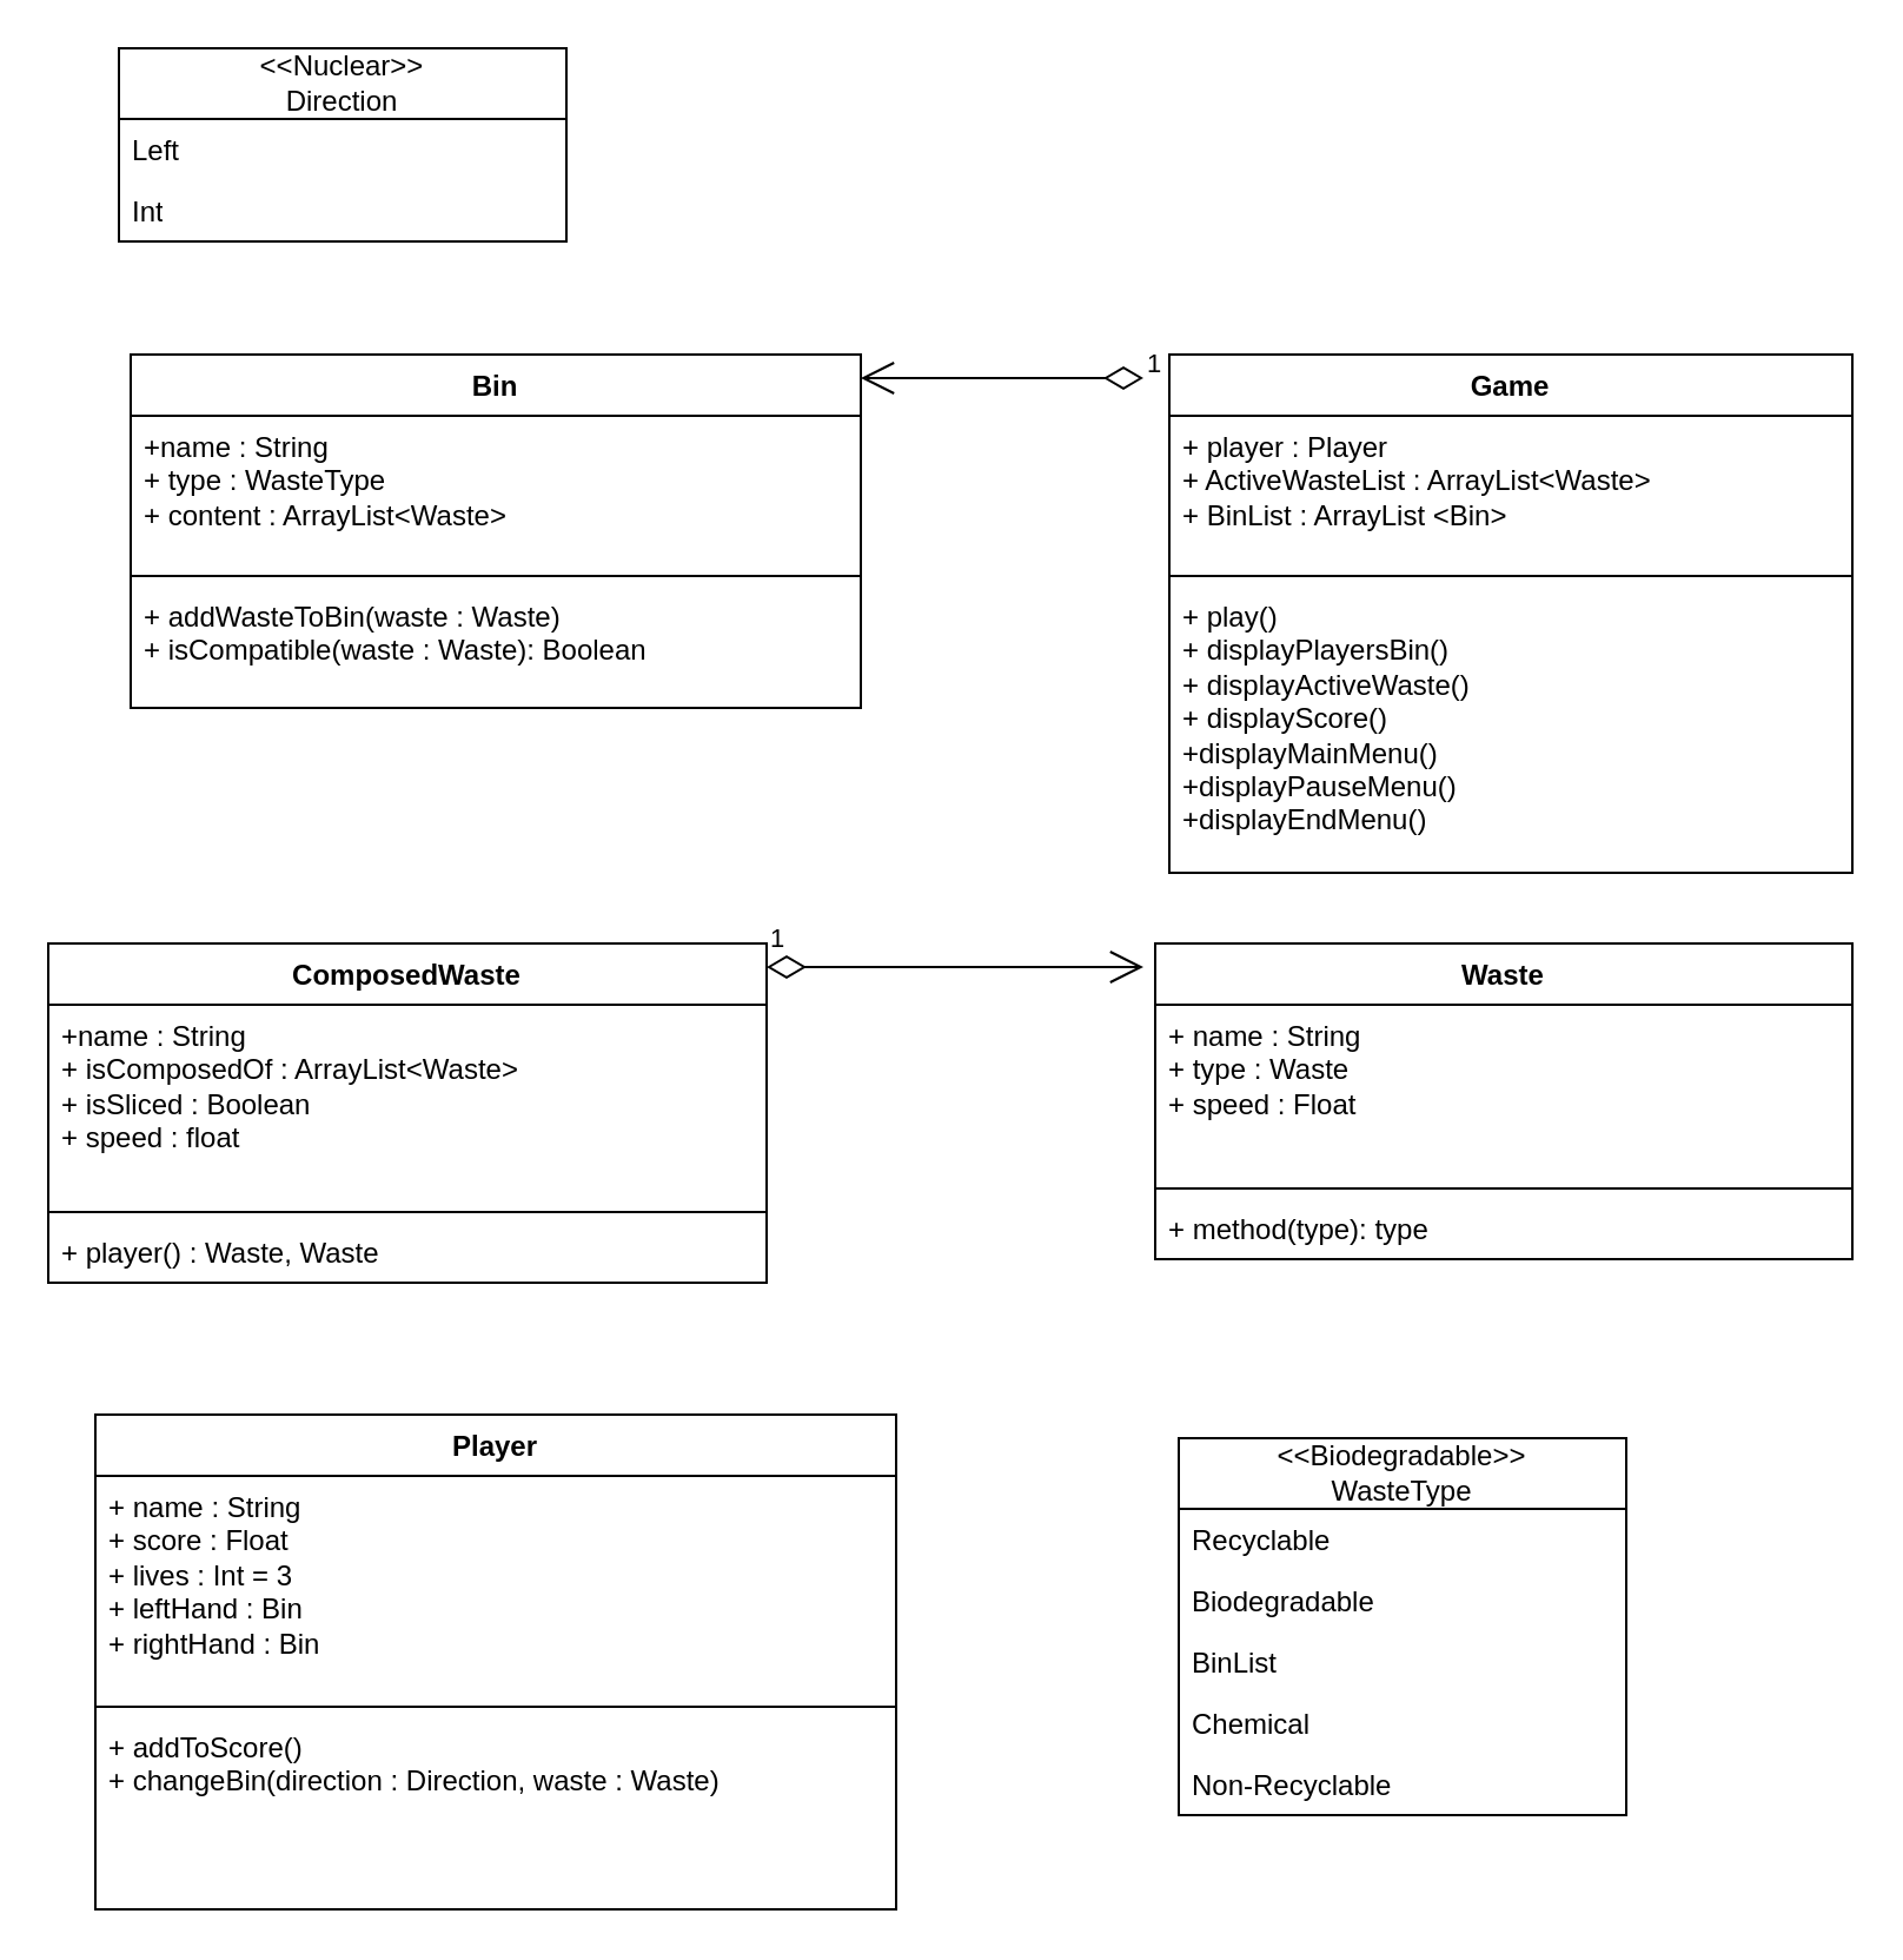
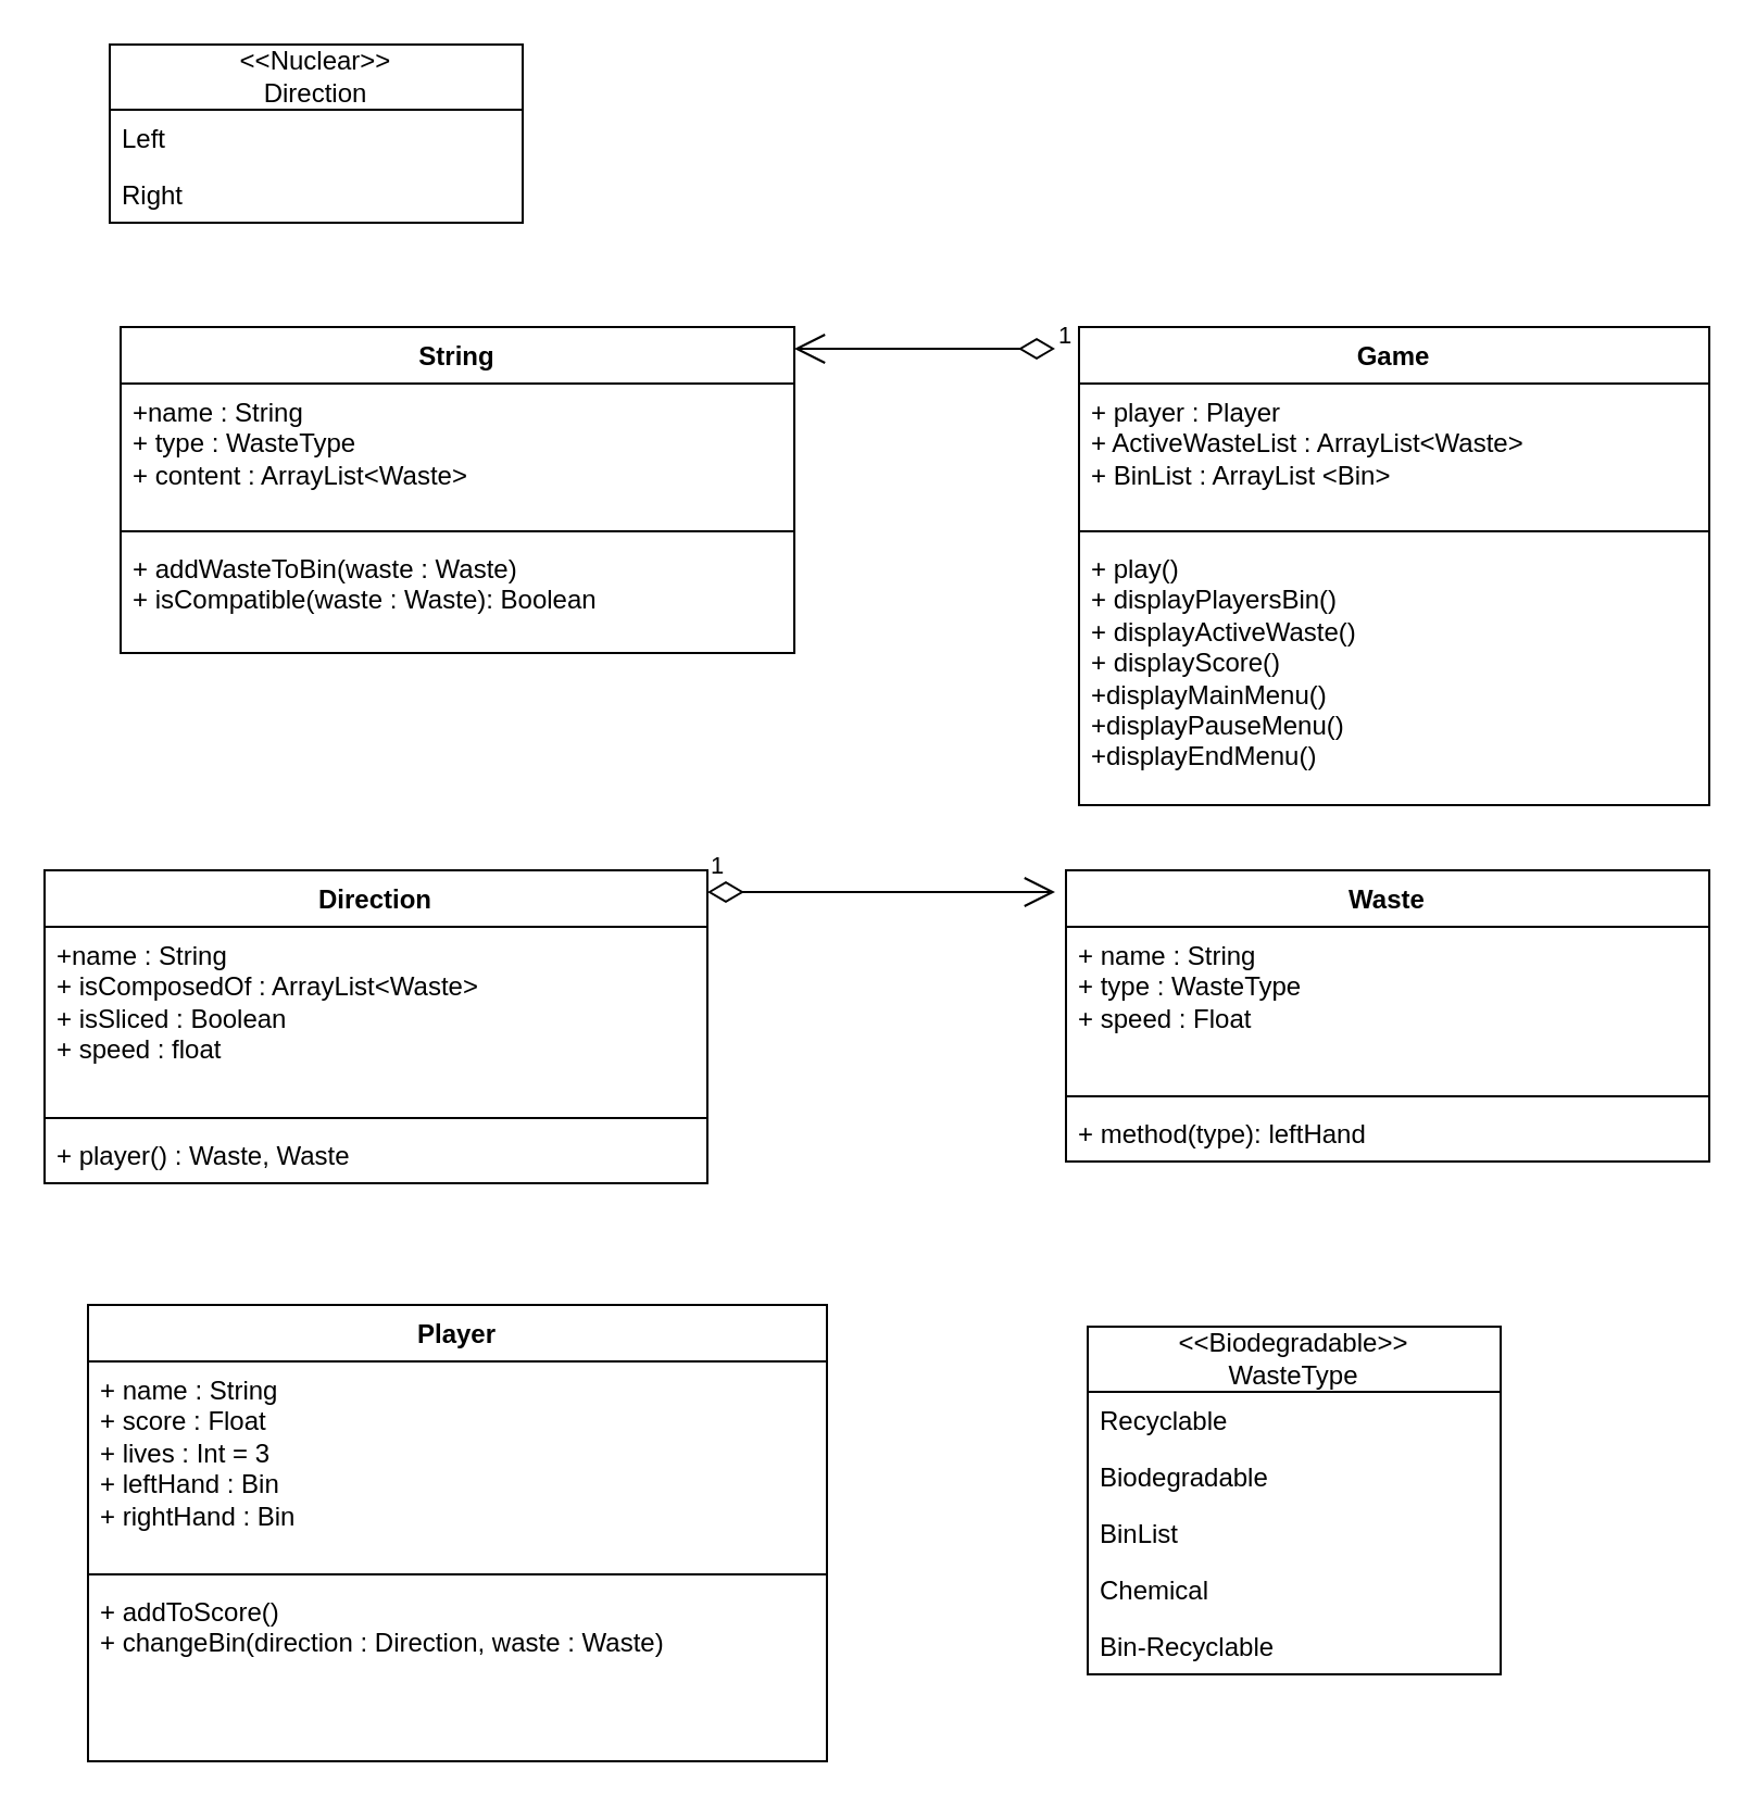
  <mxCell id="0" />
  <mxCell id="1" parent="0" />
- <mxCell id="2" value="Bin" style="swimlane;fontStyle=1;align=center;verticalAlign=top;childLayout=stackLayout;horizontal=1;startSize=26;horizontalStack=0;resizeParent=1;resizeParentMax=0;resizeLast=0;collapsible=1;marginBottom=0;whiteSpace=wrap;html=1;" vertex="1" parent="1"><mxGeometry x="55" y="150" width="310" height="150" as="geometry" /></mxCell>
+ <mxCell id="2" value="String" style="swimlane;fontStyle=1;align=center;verticalAlign=top;childLayout=stackLayout;horizontal=1;startSize=26;horizontalStack=0;resizeParent=1;resizeParentMax=0;resizeLast=0;collapsible=1;marginBottom=0;whiteSpace=wrap;html=1;" vertex="1" parent="1"><mxGeometry x="55" y="150" width="310" height="150" as="geometry" /></mxCell>
  <mxCell id="3" value="&lt;div&gt;+name : String&lt;br&gt;&lt;/div&gt;&lt;div&gt;+ type : WasteType&lt;br&gt;&lt;/div&gt;&lt;div&gt;+ content : ArrayList&amp;lt;Waste&amp;gt;&lt;br&gt;&lt;/div&gt;" style="text;strokeColor=none;fillColor=none;align=left;verticalAlign=top;spacingLeft=4;spacingRight=4;overflow=hidden;rotatable=0;points=[[0,0.5],[1,0.5]];portConstraint=eastwest;whiteSpace=wrap;html=1;" vertex="1" parent="2"><mxGeometry y="26" width="310" height="64" as="geometry" /></mxCell>
  <mxCell id="4" value="" style="line;strokeWidth=1;fillColor=none;align=left;verticalAlign=middle;spacingTop=-1;spacingLeft=3;spacingRight=3;rotatable=0;labelPosition=right;points=[];portConstraint=eastwest;strokeColor=inherit;" vertex="1" parent="2"><mxGeometry y="90" width="310" height="8" as="geometry" /></mxCell>
  <mxCell id="5" value="&lt;div&gt;+ addWasteToBin(waste : Waste)&lt;/div&gt;&lt;div&gt;+ isCompatible(waste : Waste): Boolean&lt;br&gt;&lt;/div&gt;" style="text;strokeColor=none;fillColor=none;align=left;verticalAlign=top;spacingLeft=4;spacingRight=4;overflow=hidden;rotatable=0;points=[[0,0.5],[1,0.5]];portConstraint=eastwest;whiteSpace=wrap;html=1;" vertex="1" parent="2"><mxGeometry y="98" width="310" height="52" as="geometry" /></mxCell>
  <mxCell id="6" value="Waste" style="swimlane;fontStyle=1;align=center;verticalAlign=top;childLayout=stackLayout;horizontal=1;startSize=26;horizontalStack=0;resizeParent=1;resizeParentMax=0;resizeLast=0;collapsible=1;marginBottom=0;whiteSpace=wrap;html=1;" vertex="1" parent="1"><mxGeometry x="490" y="400" width="296" height="134" as="geometry" /></mxCell>
- <mxCell id="7" value="+ name : String&lt;br&gt;&lt;div&gt;+ type : Waste&lt;br&gt;&lt;/div&gt;&lt;div&gt;+ speed : Float&lt;br&gt;&lt;/div&gt;" style="text;strokeColor=none;fillColor=none;align=left;verticalAlign=top;spacingLeft=4;spacingRight=4;overflow=hidden;rotatable=0;points=[[0,0.5],[1,0.5]];portConstraint=eastwest;whiteSpace=wrap;html=1;" vertex="1" parent="6"><mxGeometry y="26" width="296" height="74" as="geometry" /></mxCell>
+ <mxCell id="7" value="+ name : String&lt;br&gt;&lt;div&gt;+ type : WasteType&lt;br&gt;&lt;/div&gt;&lt;div&gt;+ speed : Float&lt;br&gt;&lt;/div&gt;" style="text;strokeColor=none;fillColor=none;align=left;verticalAlign=top;spacingLeft=4;spacingRight=4;overflow=hidden;rotatable=0;points=[[0,0.5],[1,0.5]];portConstraint=eastwest;whiteSpace=wrap;html=1;" vertex="1" parent="6"><mxGeometry y="26" width="296" height="74" as="geometry" /></mxCell>
  <mxCell id="8" value="" style="line;strokeWidth=1;fillColor=none;align=left;verticalAlign=middle;spacingTop=-1;spacingLeft=3;spacingRight=3;rotatable=0;labelPosition=right;points=[];portConstraint=eastwest;strokeColor=inherit;" vertex="1" parent="6"><mxGeometry y="100" width="296" height="8" as="geometry" /></mxCell>
- <mxCell id="9" value="+ method(type): type" style="text;strokeColor=none;fillColor=none;align=left;verticalAlign=top;spacingLeft=4;spacingRight=4;overflow=hidden;rotatable=0;points=[[0,0.5],[1,0.5]];portConstraint=eastwest;whiteSpace=wrap;html=1;" vertex="1" parent="6"><mxGeometry y="108" width="296" height="26" as="geometry" /></mxCell>
- <mxCell id="10" value="ComposedWaste" style="swimlane;fontStyle=1;align=center;verticalAlign=top;childLayout=stackLayout;horizontal=1;startSize=26;horizontalStack=0;resizeParent=1;resizeParentMax=0;resizeLast=0;collapsible=1;marginBottom=0;whiteSpace=wrap;html=1;" vertex="1" parent="1"><mxGeometry x="20" y="400" width="305" height="144" as="geometry" /></mxCell>
+ <mxCell id="9" value="+ method(type): leftHand" style="text;strokeColor=none;fillColor=none;align=left;verticalAlign=top;spacingLeft=4;spacingRight=4;overflow=hidden;rotatable=0;points=[[0,0.5],[1,0.5]];portConstraint=eastwest;whiteSpace=wrap;html=1;" vertex="1" parent="6"><mxGeometry y="108" width="296" height="26" as="geometry" /></mxCell>
+ <mxCell id="10" value="Direction" style="swimlane;fontStyle=1;align=center;verticalAlign=top;childLayout=stackLayout;horizontal=1;startSize=26;horizontalStack=0;resizeParent=1;resizeParentMax=0;resizeLast=0;collapsible=1;marginBottom=0;whiteSpace=wrap;html=1;" vertex="1" parent="1"><mxGeometry x="20" y="400" width="305" height="144" as="geometry" /></mxCell>
  <mxCell id="11" value="&lt;div&gt;+name : String&lt;br&gt;&lt;/div&gt;&lt;div&gt;+ isComposedOf : ArrayList&amp;lt;Waste&amp;gt;&lt;/div&gt;&lt;div&gt;+ isSliced : Boolean&lt;/div&gt;&lt;div&gt;+ speed : float&lt;br&gt;&lt;/div&gt;" style="text;strokeColor=none;fillColor=none;align=left;verticalAlign=top;spacingLeft=4;spacingRight=4;overflow=hidden;rotatable=0;points=[[0,0.5],[1,0.5]];portConstraint=eastwest;whiteSpace=wrap;html=1;" vertex="1" parent="10"><mxGeometry y="26" width="305" height="84" as="geometry" /></mxCell>
  <mxCell id="12" value="" style="line;strokeWidth=1;fillColor=none;align=left;verticalAlign=middle;spacingTop=-1;spacingLeft=3;spacingRight=3;rotatable=0;labelPosition=right;points=[];portConstraint=eastwest;strokeColor=inherit;" vertex="1" parent="10"><mxGeometry y="110" width="305" height="8" as="geometry" /></mxCell>
  <mxCell id="13" value="+ player() : Waste, Waste" style="text;strokeColor=none;fillColor=none;align=left;verticalAlign=top;spacingLeft=4;spacingRight=4;overflow=hidden;rotatable=0;points=[[0,0.5],[1,0.5]];portConstraint=eastwest;whiteSpace=wrap;html=1;" vertex="1" parent="10"><mxGeometry y="118" width="305" height="26" as="geometry" /></mxCell>
  <mxCell id="14" value="1" style="endArrow=open;html=1;endSize=12;startArrow=diamondThin;startSize=14;startFill=0;edgeStyle=orthogonalEdgeStyle;align=left;verticalAlign=bottom;rounded=0;" edge="1" parent="1"><mxGeometry x="-1" y="3" relative="1" as="geometry"><mxPoint x="325" y="410" as="sourcePoint" /><mxPoint x="485" y="410" as="targetPoint" /></mxGeometry></mxCell>
  <mxCell id="15" value="&lt;div&gt;&amp;lt;&amp;lt;Biodegradable&amp;gt;&amp;gt;&lt;/div&gt;&lt;div&gt;WasteType&lt;br&gt;&lt;/div&gt;" style="swimlane;fontStyle=0;childLayout=stackLayout;horizontal=1;startSize=30;fillColor=none;horizontalStack=0;resizeParent=1;resizeParentMax=0;resizeLast=0;collapsible=1;marginBottom=0;whiteSpace=wrap;html=1;" vertex="1" parent="1"><mxGeometry x="500" y="610" width="190" height="160" as="geometry" /></mxCell>
  <mxCell id="16" value="Recyclable" style="text;strokeColor=none;fillColor=none;align=left;verticalAlign=top;spacingLeft=4;spacingRight=4;overflow=hidden;rotatable=0;points=[[0,0.5],[1,0.5]];portConstraint=eastwest;whiteSpace=wrap;html=1;" vertex="1" parent="15"><mxGeometry y="30" width="190" height="26" as="geometry" /></mxCell>
  <mxCell id="17" value="Biodegradable" style="text;strokeColor=none;fillColor=none;align=left;verticalAlign=top;spacingLeft=4;spacingRight=4;overflow=hidden;rotatable=0;points=[[0,0.5],[1,0.5]];portConstraint=eastwest;whiteSpace=wrap;html=1;" vertex="1" parent="15"><mxGeometry y="56" width="190" height="26" as="geometry" /></mxCell>
  <mxCell id="18" value="BinList" style="text;strokeColor=none;fillColor=none;align=left;verticalAlign=top;spacingLeft=4;spacingRight=4;overflow=hidden;rotatable=0;points=[[0,0.5],[1,0.5]];portConstraint=eastwest;whiteSpace=wrap;html=1;" vertex="1" parent="15"><mxGeometry y="82" width="190" height="26" as="geometry" /></mxCell>
  <mxCell id="19" value="Chemical" style="text;strokeColor=none;fillColor=none;align=left;verticalAlign=top;spacingLeft=4;spacingRight=4;overflow=hidden;rotatable=0;points=[[0,0.5],[1,0.5]];portConstraint=eastwest;whiteSpace=wrap;html=1;" vertex="1" parent="15"><mxGeometry y="108" width="190" height="26" as="geometry" /></mxCell>
- <mxCell id="20" value="Non-Recyclable" style="text;strokeColor=none;fillColor=none;align=left;verticalAlign=top;spacingLeft=4;spacingRight=4;overflow=hidden;rotatable=0;points=[[0,0.5],[1,0.5]];portConstraint=eastwest;whiteSpace=wrap;html=1;" vertex="1" parent="15"><mxGeometry y="134" width="190" height="26" as="geometry" /></mxCell>
+ <mxCell id="20" value="Bin-Recyclable" style="text;strokeColor=none;fillColor=none;align=left;verticalAlign=top;spacingLeft=4;spacingRight=4;overflow=hidden;rotatable=0;points=[[0,0.5],[1,0.5]];portConstraint=eastwest;whiteSpace=wrap;html=1;" vertex="1" parent="15"><mxGeometry y="134" width="190" height="26" as="geometry" /></mxCell>
  <mxCell id="21" value="Player" style="swimlane;fontStyle=1;align=center;verticalAlign=top;childLayout=stackLayout;horizontal=1;startSize=26;horizontalStack=0;resizeParent=1;resizeParentMax=0;resizeLast=0;collapsible=1;marginBottom=0;whiteSpace=wrap;html=1;" vertex="1" parent="1"><mxGeometry x="40" y="600" width="340" height="210" as="geometry" /></mxCell>
  <mxCell id="22" value="&lt;div&gt;+ name : String&lt;/div&gt;&lt;div&gt;+ score : Float&lt;/div&gt;&lt;div&gt;+ lives : Int = 3&lt;br&gt;&lt;/div&gt;&lt;div&gt;+ leftHand : Bin&lt;br&gt;&lt;/div&gt;&lt;div&gt;+ rightHand : Bin&lt;br&gt;&lt;/div&gt;" style="text;strokeColor=none;fillColor=none;align=left;verticalAlign=top;spacingLeft=4;spacingRight=4;overflow=hidden;rotatable=0;points=[[0,0.5],[1,0.5]];portConstraint=eastwest;whiteSpace=wrap;html=1;" vertex="1" parent="21"><mxGeometry y="26" width="340" height="94" as="geometry" /></mxCell>
  <mxCell id="23" value="" style="line;strokeWidth=1;fillColor=none;align=left;verticalAlign=middle;spacingTop=-1;spacingLeft=3;spacingRight=3;rotatable=0;labelPosition=right;points=[];portConstraint=eastwest;strokeColor=inherit;" vertex="1" parent="21"><mxGeometry y="120" width="340" height="8" as="geometry" /></mxCell>
  <mxCell id="24" value="&lt;div&gt;+ addToScore()&lt;/div&gt;&lt;div&gt;+ changeBin(direction : Direction, waste : Waste)&lt;br&gt;&lt;/div&gt;" style="text;strokeColor=none;fillColor=none;align=left;verticalAlign=top;spacingLeft=4;spacingRight=4;overflow=hidden;rotatable=0;points=[[0,0.5],[1,0.5]];portConstraint=eastwest;whiteSpace=wrap;html=1;" vertex="1" parent="21"><mxGeometry y="128" width="340" height="82" as="geometry" /></mxCell>
  <mxCell id="25" value="Game" style="swimlane;fontStyle=1;align=center;verticalAlign=top;childLayout=stackLayout;horizontal=1;startSize=26;horizontalStack=0;resizeParent=1;resizeParentMax=0;resizeLast=0;collapsible=1;marginBottom=0;whiteSpace=wrap;html=1;" vertex="1" parent="1"><mxGeometry x="496" y="150" width="290" height="220" as="geometry" /></mxCell>
  <mxCell id="26" value="&lt;div&gt;+ player : Player&lt;br&gt;&lt;/div&gt;&lt;div&gt;+ ActiveWasteList : ArrayList&amp;lt;Waste&amp;gt;&lt;/div&gt;&lt;div&gt;+ BinList : ArrayList &amp;lt;Bin&amp;gt;&lt;br&gt;&lt;/div&gt;" style="text;strokeColor=none;fillColor=none;align=left;verticalAlign=top;spacingLeft=4;spacingRight=4;overflow=hidden;rotatable=0;points=[[0,0.5],[1,0.5]];portConstraint=eastwest;whiteSpace=wrap;html=1;" vertex="1" parent="25"><mxGeometry y="26" width="290" height="64" as="geometry" /></mxCell>
  <mxCell id="27" value="" style="line;strokeWidth=1;fillColor=none;align=left;verticalAlign=middle;spacingTop=-1;spacingLeft=3;spacingRight=3;rotatable=0;labelPosition=right;points=[];portConstraint=eastwest;strokeColor=inherit;" vertex="1" parent="25"><mxGeometry y="90" width="290" height="8" as="geometry" /></mxCell>
  <mxCell id="28" value="&lt;div&gt;+ play()&lt;/div&gt;&lt;div&gt;+ displayPlayersBin()&lt;/div&gt;&lt;div&gt;+ displayActiveWaste()&lt;/div&gt;&lt;div&gt;+ displayScore()&lt;br&gt;&lt;/div&gt;&lt;div&gt;+displayMainMenu()&lt;/div&gt;&lt;div&gt;+displayPauseMenu()&lt;/div&gt;&lt;div&gt;+displayEndMenu()&lt;br&gt;&lt;/div&gt;" style="text;strokeColor=none;fillColor=none;align=left;verticalAlign=top;spacingLeft=4;spacingRight=4;overflow=hidden;rotatable=0;points=[[0,0.5],[1,0.5]];portConstraint=eastwest;whiteSpace=wrap;html=1;" vertex="1" parent="25"><mxGeometry y="98" width="290" height="122" as="geometry" /></mxCell>
  <mxCell id="29" value="&lt;div&gt;&amp;lt;&amp;lt;Nuclear&amp;gt;&amp;gt;&lt;/div&gt;&lt;div&gt;Direction&lt;br&gt;&lt;/div&gt;" style="swimlane;fontStyle=0;childLayout=stackLayout;horizontal=1;startSize=30;fillColor=none;horizontalStack=0;resizeParent=1;resizeParentMax=0;resizeLast=0;collapsible=1;marginBottom=0;whiteSpace=wrap;html=1;" vertex="1" parent="1"><mxGeometry x="50" y="20" width="190" height="82" as="geometry" /></mxCell>
  <mxCell id="30" value="Left" style="text;strokeColor=none;fillColor=none;align=left;verticalAlign=top;spacingLeft=4;spacingRight=4;overflow=hidden;rotatable=0;points=[[0,0.5],[1,0.5]];portConstraint=eastwest;whiteSpace=wrap;html=1;" vertex="1" parent="29"><mxGeometry y="30" width="190" height="26" as="geometry" /></mxCell>
- <mxCell id="31" value="Int" style="text;strokeColor=none;fillColor=none;align=left;verticalAlign=top;spacingLeft=4;spacingRight=4;overflow=hidden;rotatable=0;points=[[0,0.5],[1,0.5]];portConstraint=eastwest;whiteSpace=wrap;html=1;" vertex="1" parent="29"><mxGeometry y="56" width="190" height="26" as="geometry" /></mxCell>
+ <mxCell id="31" value="Right" style="text;strokeColor=none;fillColor=none;align=left;verticalAlign=top;spacingLeft=4;spacingRight=4;overflow=hidden;rotatable=0;points=[[0,0.5],[1,0.5]];portConstraint=eastwest;whiteSpace=wrap;html=1;" vertex="1" parent="29"><mxGeometry y="56" width="190" height="26" as="geometry" /></mxCell>
  <mxCell id="32" value="1" style="endArrow=open;html=1;endSize=12;startArrow=diamondThin;startSize=14;startFill=0;edgeStyle=orthogonalEdgeStyle;align=left;verticalAlign=bottom;rounded=0;" edge="1" parent="1"><mxGeometry x="-1" y="3" relative="1" as="geometry"><mxPoint x="485" y="160" as="sourcePoint" /><mxPoint x="365" y="160" as="targetPoint" /></mxGeometry></mxCell>
